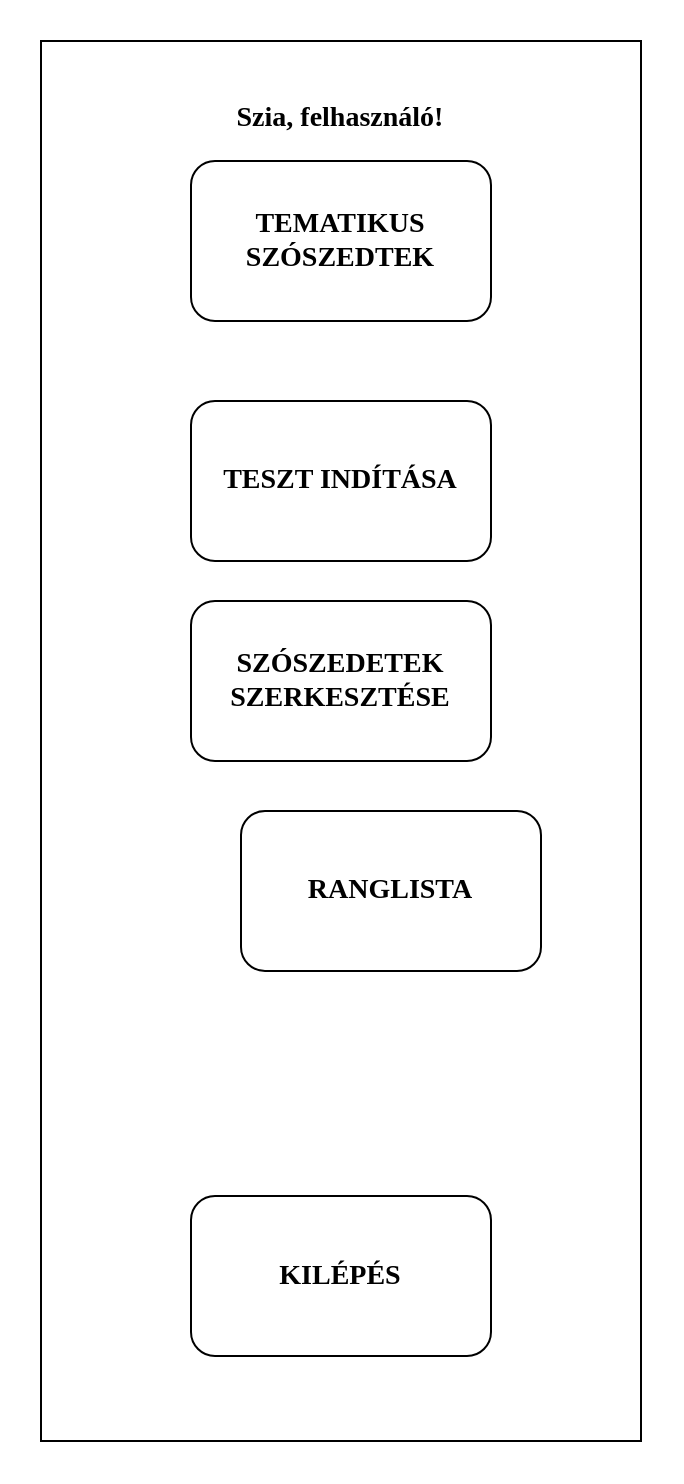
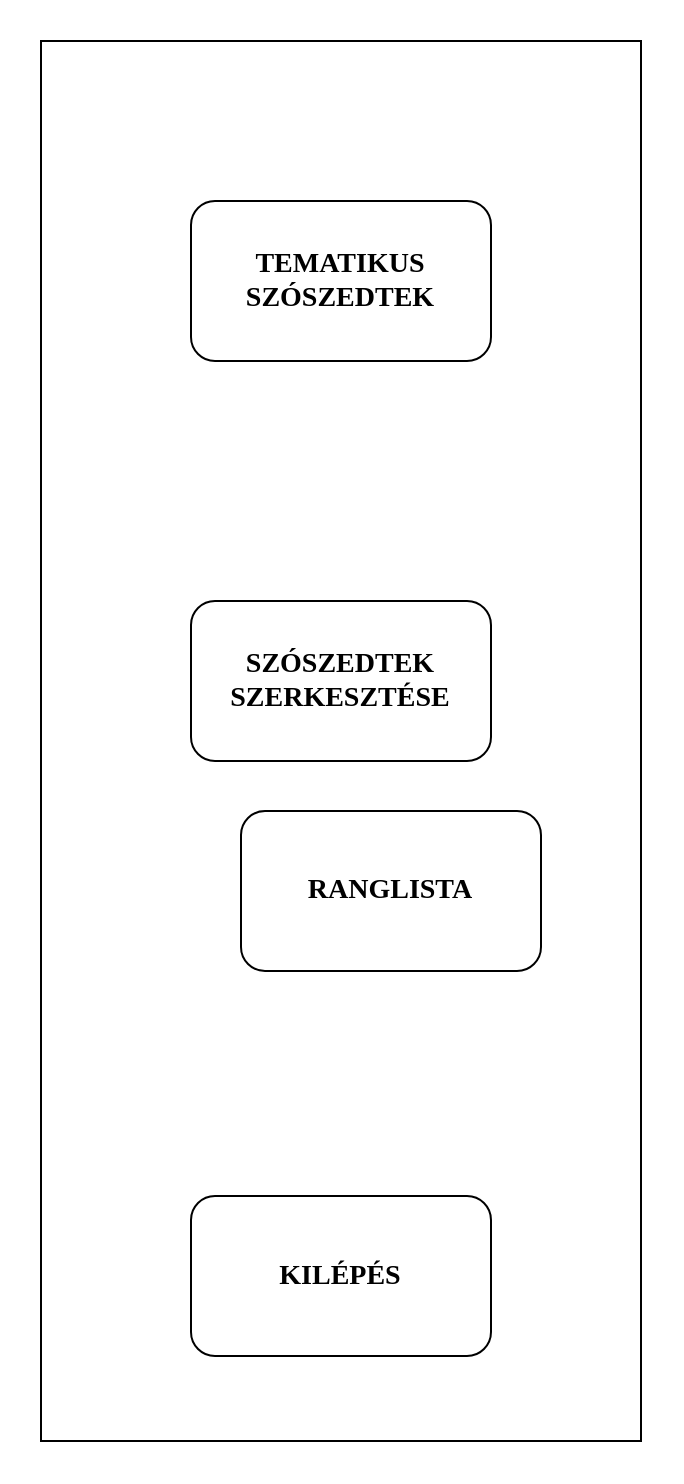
  <mxCell id="0" />
  <mxCell id="1" parent="0" />
  <mxCell id="2" value="" style="group" parent="1" vertex="1" connectable="0"><mxGeometry x="20" y="20" width="300" height="700" as="geometry" /></mxCell>
  <mxCell id="3" value="" style="whiteSpace=wrap;html=1;fontFamily=Comic Sans MS;" parent="2" vertex="1"><mxGeometry width="300" height="700" as="geometry" /></mxCell>
- <mxCell id="4" value="Szia, felhasználó!" style="text;html=1;strokeColor=none;fillColor=none;align=center;verticalAlign=bottom;whiteSpace=wrap;rounded=0;fontSize=14;fontFamily=Comic Sans MS;fontStyle=1" parent="2" vertex="1"><mxGeometry x="85" y="20" width="130" height="30" as="geometry" /></mxCell>
- <mxCell id="5" value="TEMATIKUS SZÓSZEDTEK" style="rounded=1;whiteSpace=wrap;html=1;fontFamily=Comic Sans MS;fontStyle=1;fontSize=14;" parent="2" vertex="1"><mxGeometry x="75" y="60" width="150" height="80" as="geometry" /></mxCell>
- <mxCell id="6" value="TESZT INDÍTÁSA" style="rounded=1;whiteSpace=wrap;html=1;fontFamily=Comic Sans MS;fontStyle=1;fontSize=14;" parent="2" vertex="1"><mxGeometry x="75" y="180" width="150" height="80" as="geometry" /></mxCell>
+ <mxCell id="5" value="TEMATIKUS SZÓSZEDTEK" style="rounded=1;whiteSpace=wrap;html=1;fontFamily=Comic Sans MS;fontStyle=1;fontSize=14;" parent="2" vertex="1"><mxGeometry x="75" y="80" width="150" height="80" as="geometry" /></mxCell>
  <mxCell id="7" value="KILÉPÉS" style="rounded=1;whiteSpace=wrap;html=1;fontFamily=Comic Sans MS;fontStyle=1;fontSize=14;" parent="2" vertex="1"><mxGeometry x="75" y="577.5" width="150" height="80" as="geometry" /></mxCell>
- <mxCell id="8" value="SZÓSZEDETEK SZERKESZTÉSE" style="rounded=1;whiteSpace=wrap;html=1;fontFamily=Comic Sans MS;fontStyle=1;fontSize=14;" parent="2" vertex="1"><mxGeometry x="75" y="280" width="150" height="80" as="geometry" /></mxCell>
+ <mxCell id="8" value="SZÓSZEDTEK SZERKESZTÉSE" style="rounded=1;whiteSpace=wrap;html=1;fontFamily=Comic Sans MS;fontStyle=1;fontSize=14;" parent="2" vertex="1"><mxGeometry x="75" y="280" width="150" height="80" as="geometry" /></mxCell>
  <mxCell id="9" value="RANGLISTA" style="rounded=1;whiteSpace=wrap;html=1;fontFamily=Comic Sans MS;fontStyle=1;fontSize=14;" parent="2" vertex="1"><mxGeometry x="100" y="385" width="150" height="80" as="geometry" /></mxCell>
